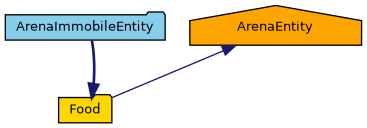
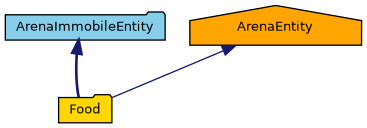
  digraph {
    node [color=black fontname=Helvetica fontsize=10 shape=folder style=filled]
    edge [color=midnightblue dir=back fontname=Helvetica fontsize=10 labelfontname=Helvetica labelfontsize=10]
    n1 [fillcolor=skyblue fontcolor=black height=0.2 label=ArenaImmobileEntity width=0.4]
    n2 [fillcolor=gold height=0.2 label=Food width=0.4]
    n3 [fillcolor=orange height=0.2 label=ArenaEntity shape=house width=0.4]
-   n2 -> n1 [style=bold]
+   n1 -> n2 [style=bold]
    n3 -> n2 [style=solid]
  }
